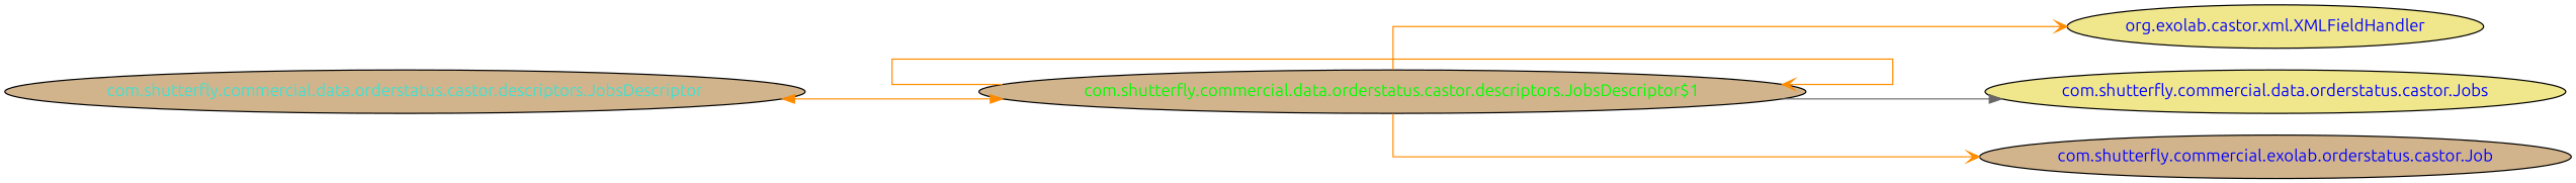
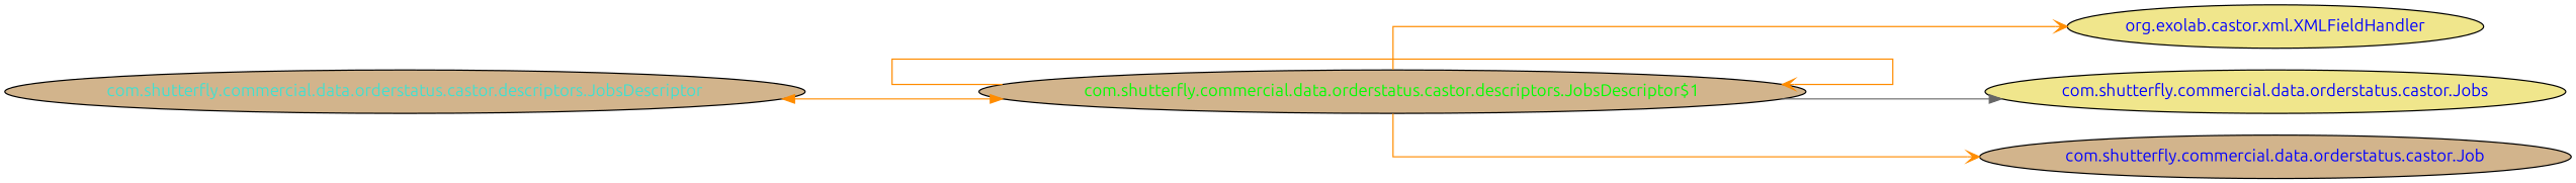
  digraph {
    concentrate=true
    rankdir=LR
    ranksep=2.0
    splines=ortho
    fontname=Ubuntu
    node [fontcolor=blue style=filled fillcolor=tan fontname=Ubuntu]
    edge [color=darkorange arrowhead=vee fontname=Ubuntu]
    "com.shutterfly.commercial.data.orderstatus.castor.descriptors.JobsDescriptor$1" [fontcolor=green]
    "org.exolab.castor.xml.XMLFieldHandler" [fillcolor=khaki]
    "com.shutterfly.commercial.data.orderstatus.castor.Jobs" [fillcolor=khaki]
-   "com.shutterfly.commercial.data.orderstatus.castor.Job" [label="com.shutterfly.commercial.exolab.orderstatus.castor.Job"]
+   "com.shutterfly.commercial.data.orderstatus.castor.Job"
    "com.shutterfly.commercial.data.orderstatus.castor.descriptors.JobsDescriptor" [fontcolor=turquoise]
    "com.shutterfly.commercial.data.orderstatus.castor.descriptors.JobsDescriptor$1" -> "com.shutterfly.commercial.data.orderstatus.castor.descriptors.JobsDescriptor$1"
    "com.shutterfly.commercial.data.orderstatus.castor.descriptors.JobsDescriptor$1" -> "org.exolab.castor.xml.XMLFieldHandler"
    "com.shutterfly.commercial.data.orderstatus.castor.descriptors.JobsDescriptor$1" -> "com.shutterfly.commercial.data.orderstatus.castor.Jobs" [color=gray40 arrowhead=normal]
    "com.shutterfly.commercial.data.orderstatus.castor.descriptors.JobsDescriptor$1" -> "com.shutterfly.commercial.data.orderstatus.castor.Job"
    "com.shutterfly.commercial.data.orderstatus.castor.descriptors.JobsDescriptor" -> "com.shutterfly.commercial.data.orderstatus.castor.descriptors.JobsDescriptor$1" [dir=both arrowhead=""]
  }
